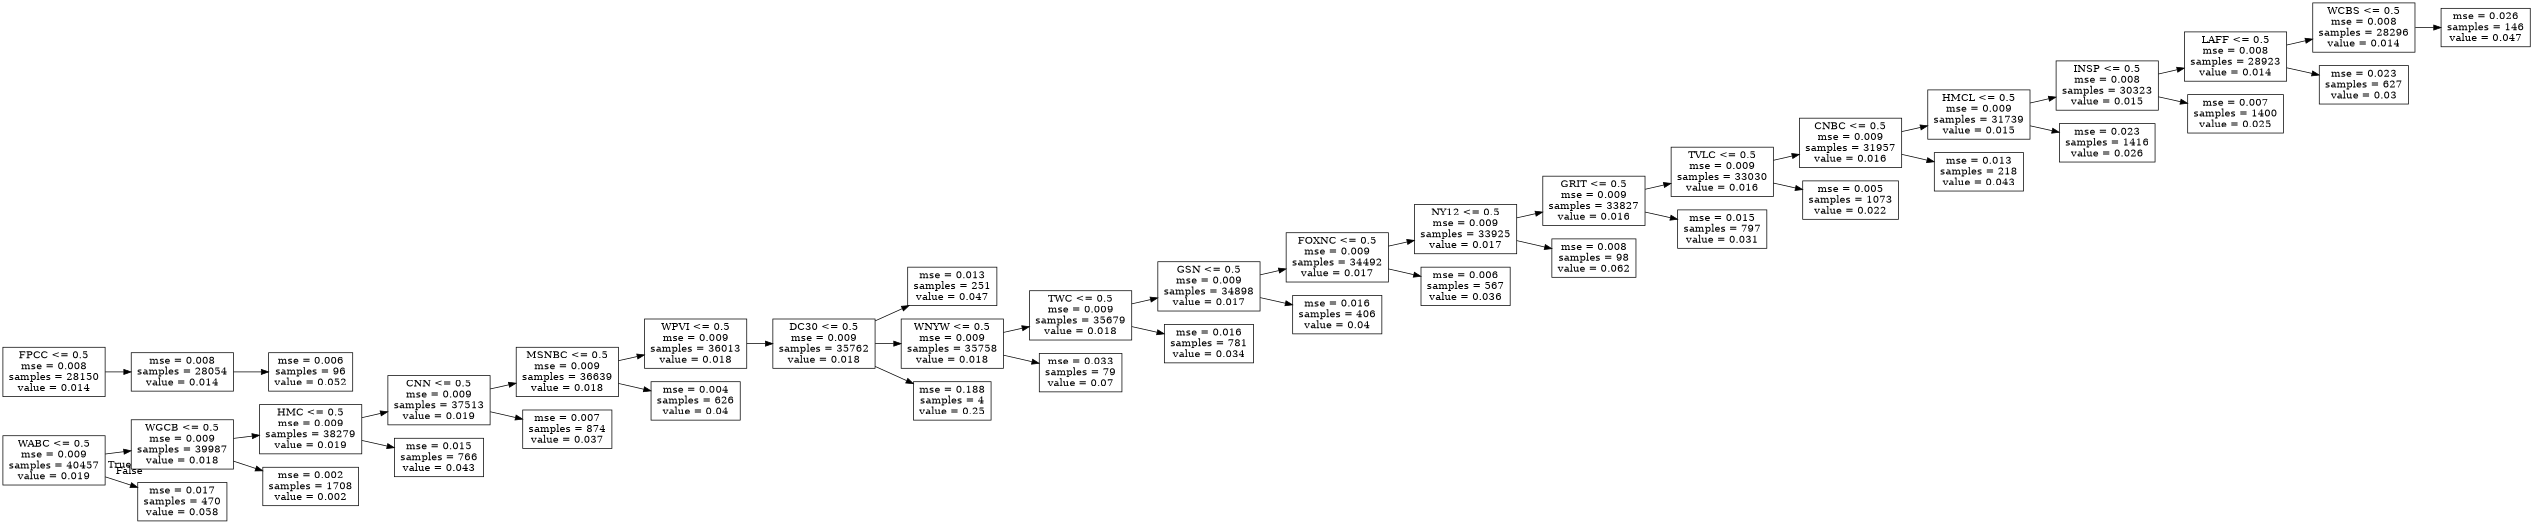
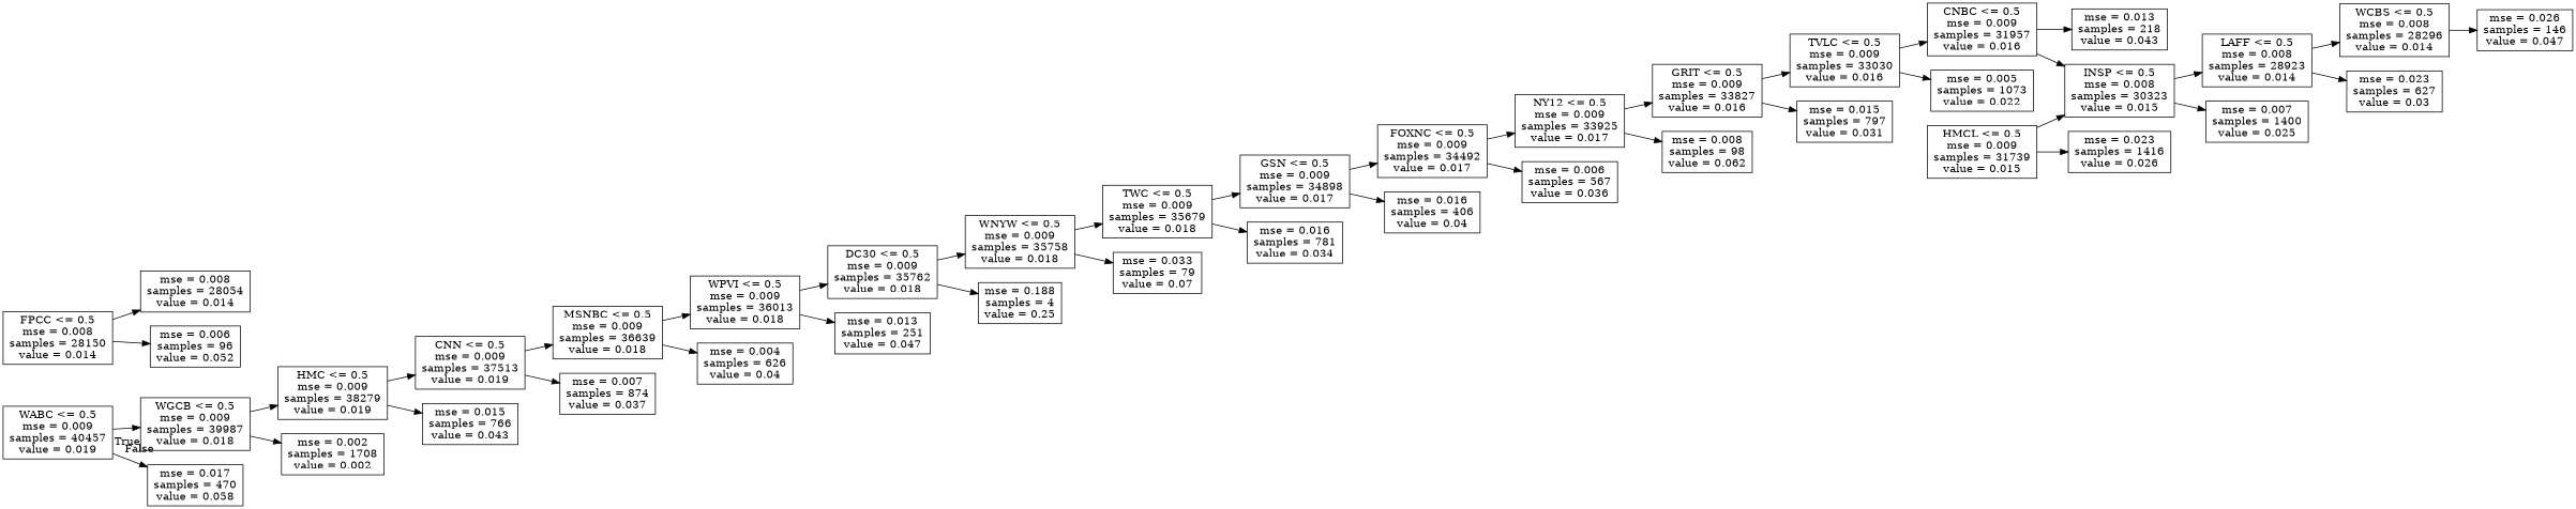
  digraph {
    rankdir=LR
    node [shape=box]
    n1 [label="WABC <= 0.5\nmse = 0.009\nsamples = 40457\nvalue = 0.019"]
    n2 [label="WGCB <= 0.5\nmse = 0.009\nsamples = 39987\nvalue = 0.018"]
    n3 [label="mse = 0.017\nsamples = 470\nvalue = 0.058"]
    n4 [label="HMC <= 0.5\nmse = 0.009\nsamples = 38279\nvalue = 0.019"]
    n5 [label="mse = 0.002\nsamples = 1708\nvalue = 0.002"]
    n6 [label="CNN <= 0.5\nmse = 0.009\nsamples = 37513\nvalue = 0.019"]
    n7 [label="mse = 0.015\nsamples = 766\nvalue = 0.043"]
    n8 [label="MSNBC <= 0.5\nmse = 0.009\nsamples = 36639\nvalue = 0.018"]
    n9 [label="mse = 0.007\nsamples = 874\nvalue = 0.037"]
    n10 [label="WPVI <= 0.5\nmse = 0.009\nsamples = 36013\nvalue = 0.018"]
    n11 [label="mse = 0.004\nsamples = 626\nvalue = 0.04"]
    n12 [label="DC30 <= 0.5\nmse = 0.009\nsamples = 35762\nvalue = 0.018"]
    n13 [label="mse = 0.013\nsamples = 251\nvalue = 0.047"]
    n14 [label="WNYW <= 0.5\nmse = 0.009\nsamples = 35758\nvalue = 0.018"]
    n15 [label="mse = 0.188\nsamples = 4\nvalue = 0.25"]
    n16 [label="TWC <= 0.5\nmse = 0.009\nsamples = 35679\nvalue = 0.018"]
    n17 [label="mse = 0.033\nsamples = 79\nvalue = 0.07"]
    n18 [label="GSN <= 0.5\nmse = 0.009\nsamples = 34898\nvalue = 0.017"]
    n19 [label="mse = 0.016\nsamples = 781\nvalue = 0.034"]
    n20 [label="FOXNC <= 0.5\nmse = 0.009\nsamples = 34492\nvalue = 0.017"]
    n21 [label="mse = 0.016\nsamples = 406\nvalue = 0.04"]
    n22 [label="NY12 <= 0.5\nmse = 0.009\nsamples = 33925\nvalue = 0.017"]
    n23 [label="mse = 0.006\nsamples = 567\nvalue = 0.036"]
    n24 [label="GRIT <= 0.5\nmse = 0.009\nsamples = 33827\nvalue = 0.016"]
    n25 [label="mse = 0.008\nsamples = 98\nvalue = 0.062"]
    n26 [label="TVLC <= 0.5\nmse = 0.009\nsamples = 33030\nvalue = 0.016"]
    n27 [label="mse = 0.015\nsamples = 797\nvalue = 0.031"]
    n28 [label="CNBC <= 0.5\nmse = 0.009\nsamples = 31957\nvalue = 0.016"]
    n29 [label="mse = 0.005\nsamples = 1073\nvalue = 0.022"]
    n30 [label="HMCL <= 0.5\nmse = 0.009\nsamples = 31739\nvalue = 0.015"]
    n31 [label="mse = 0.013\nsamples = 218\nvalue = 0.043"]
    n32 [label="INSP <= 0.5\nmse = 0.008\nsamples = 30323\nvalue = 0.015"]
    n33 [label="mse = 0.023\nsamples = 1416\nvalue = 0.026"]
    n34 [label="LAFF <= 0.5\nmse = 0.008\nsamples = 28923\nvalue = 0.014"]
    n35 [label="mse = 0.007\nsamples = 1400\nvalue = 0.025"]
    n36 [label="WCBS <= 0.5\nmse = 0.008\nsamples = 28296\nvalue = 0.014"]
    n37 [label="mse = 0.023\nsamples = 627\nvalue = 0.03"]
    n38 [label="mse = 0.026\nsamples = 146\nvalue = 0.047"]
    n39 [label="FPCC <= 0.5\nmse = 0.008\nsamples = 28150\nvalue = 0.014"]
    n40 [label="mse = 0.008\nsamples = 28054\nvalue = 0.014"]
    n41 [label="mse = 0.006\nsamples = 96\nvalue = 0.052"]
    n1 -> n2 [headlabel=True labelangle=45 labeldistance=2.5]
    n1 -> n3 [headlabel=False labelangle=-45 labeldistance=2.5]
    n2 -> n4
    n2 -> n5
    n4 -> n6
    n4 -> n7
    n6 -> n8
    n6 -> n9
    n8 -> n10
    n8 -> n11
    n10 -> n12
-   n12 -> n13
+   n10 -> n13
    n12 -> n14
    n12 -> n15
    n14 -> n16
    n14 -> n17
    n16 -> n18
    n16 -> n19
    n18 -> n20
    n18 -> n21
    n20 -> n22
    n20 -> n23
    n22 -> n24
    n22 -> n25
    n24 -> n26
    n24 -> n27
    n26 -> n28
    n26 -> n29
-   n28 -> n30
+   n28 -> n32
    n28 -> n31
    n30 -> n32
    n30 -> n33
    n32 -> n34
    n32 -> n35
    n34 -> n36
    n34 -> n37
    n36 -> n38
    n39 -> n40
-   n40 -> n41
+   n39 -> n41
  }
